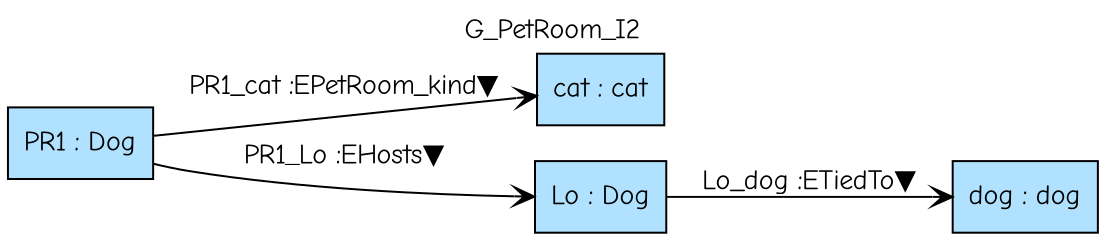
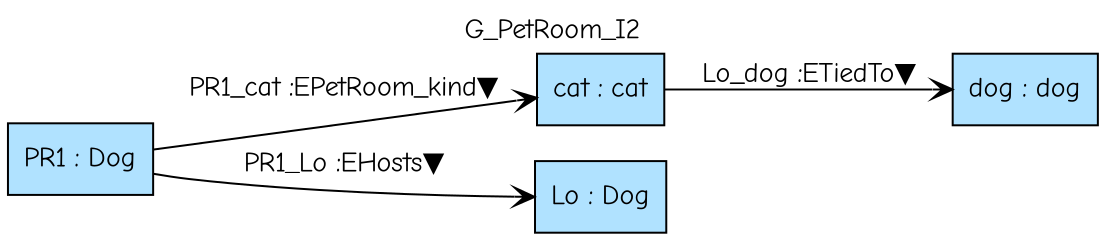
  digraph {
    fontname="Comic Neue"
    label=G_PetRoom_I2
    labelfontsize=12
    labelloc=tl
    rankdir=LR
    node [fillcolor=lightskyblue1 fontname="Comic Neue" shape=box style=filled]
    edge [arrowhead=vee fontname="Comic Neue"]
    n1 [label="PR1 : Dog"]
    n2 [label="cat : cat"]
    n3 [label="Lo : Dog"]
    n4 [label="dog : dog"]
    n1 -> n2 [label="PR1_cat :EPetRoom_kind▼"]
    n1 -> n3 [label="PR1_Lo :EHosts▼"]
-   n3 -> n4 [label="Lo_dog :ETiedTo▼"]
+   n2 -> n4 [label="Lo_dog :ETiedTo▼"]
  }
